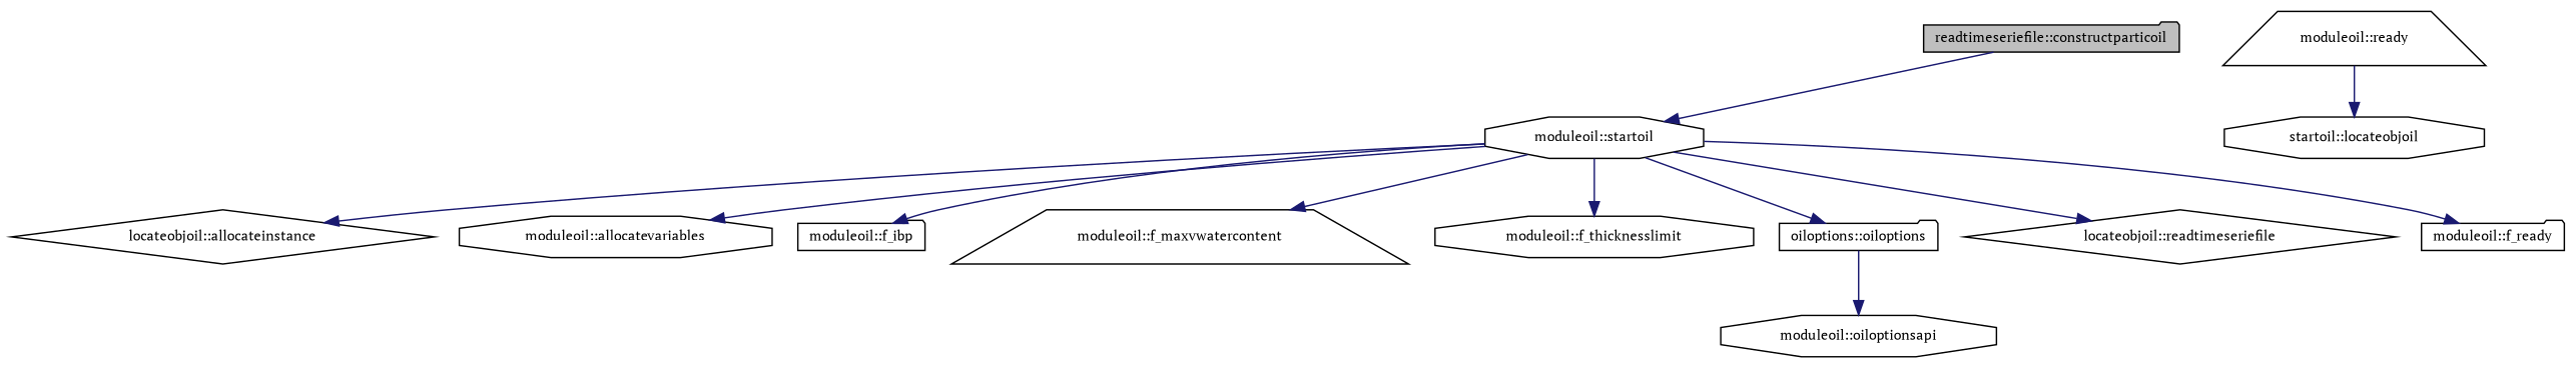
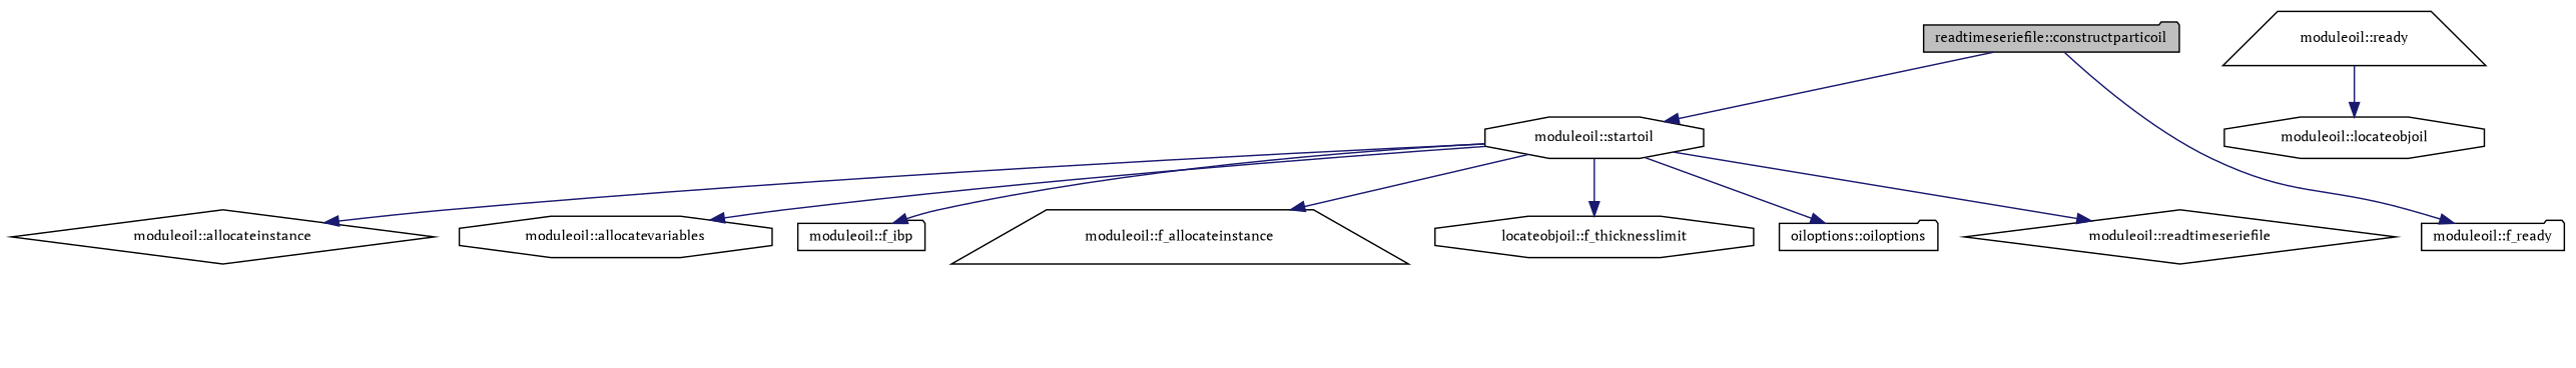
  digraph {
    fontname="PT Serif"
    rankdir=TB
    node [color=black fillcolor=white fontname="PT Serif" fontsize=10 shape=octagon style=filled]
    edge [color=midnightblue fontname="PT Serif" fontsize=10 labelfontname=Helvetica labelfontsize=10 style=solid]
    n1 [fillcolor=grey75 fontcolor=black height=0.2 label="readtimeseriefile::constructparticoil" shape=folder width=0.4]
    n2 [height=0.2 label="moduleoil::startoil" width=0.4]
-   n3 [height=0.2 label="locateobjoil::allocateinstance" shape=diamond width=0.4]
+   n3 [height=0.2 label="moduleoil::allocateinstance" shape=diamond width=0.4]
    n4 [height=0.2 label="moduleoil::allocatevariables" width=0.4]
    n5 [height=0.2 label="moduleoil::f_ibp" shape=folder width=0.4]
-   n6 [height=0.2 label="moduleoil::f_maxvwatercontent" shape=trapezium width=0.4]
+   n6 [height=0.2 label="moduleoil::f_allocateinstance" shape=trapezium width=0.4]
    n7 [height=0.2 label="moduleoil::f_ready" shape=folder width=0.4]
-   n8 [height=0.2 label="moduleoil::f_thicknesslimit" width=0.4]
+   n8 [height=0.2 label="locateobjoil::f_thicknesslimit" width=0.4]
    n9 [height=0.2 label="oiloptions::oiloptions" shape=folder width=0.4]
-   n10 [height=0.2 label="locateobjoil::readtimeseriefile" shape=diamond width=0.4]
-   n11 [height=0.2 label="moduleoil::oiloptionsapi" width=0.4]
+   n10 [height=0.2 label="moduleoil::readtimeseriefile" shape=diamond width=0.4]
    n12 [height=0.2 label="moduleoil::ready" shape=trapezium width=0.4]
-   n13 [height=0.2 label="startoil::locateobjoil" width=0.4]
+   n13 [height=0.2 label="moduleoil::locateobjoil" width=0.4]
    n1 -> n2
    n2 -> n3
    n2 -> n4
    n2 -> n5
    n2 -> n6
-   n2 -> n7
+   n1 -> n7
    n2 -> n8
    n2 -> n9
    n2 -> n10
-   n9 -> n11
    n12 -> n13
  }
